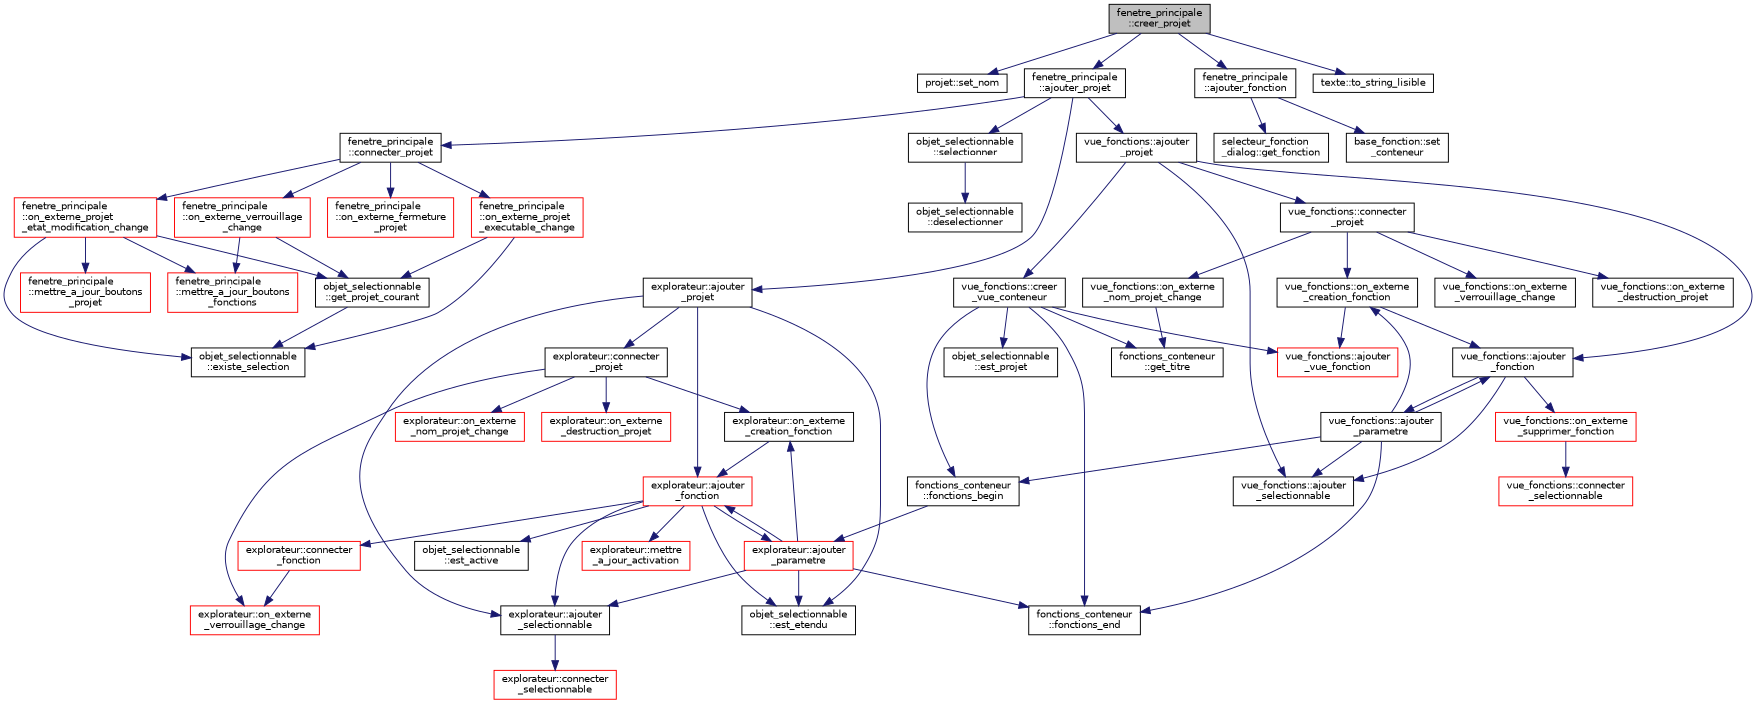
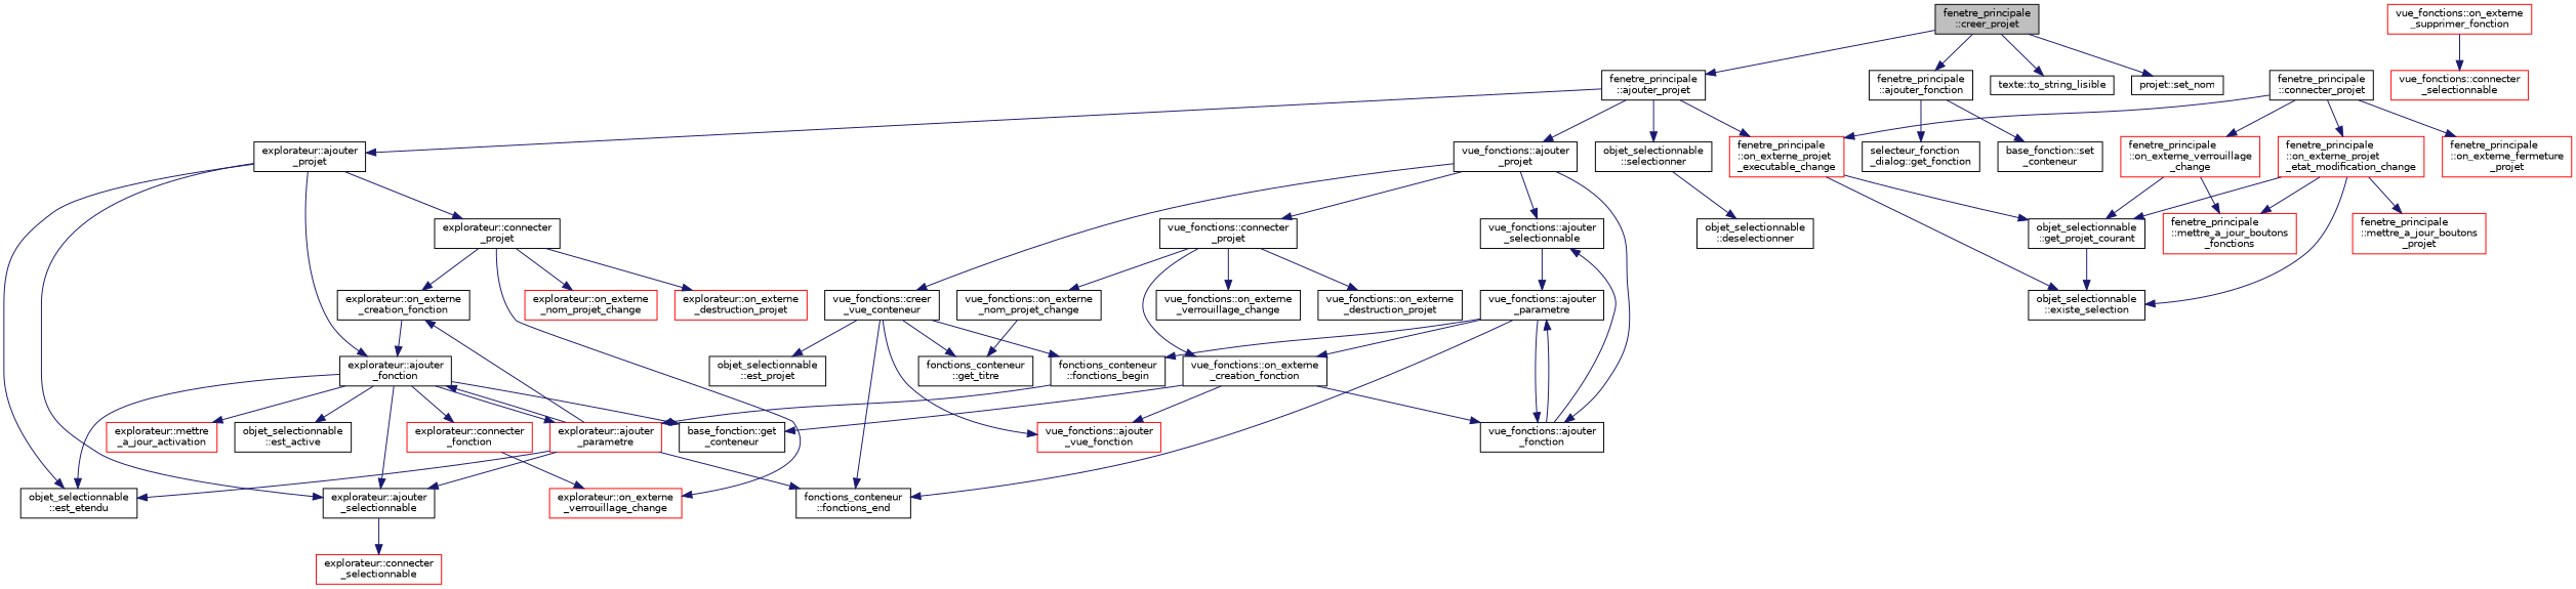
  digraph {
    rankdir=TB
    node [color=black fillcolor=white fontname=Helvetica fontsize=10 shape=record style=filled]
    edge [color=midnightblue fontname=Helvetica fontsize=10 labelfontname=Helvetica labelfontsize=10 style=solid]
    n1 [fillcolor=grey75 fontcolor=black height=0.2 label="fenetre_principale\l::creer_projet" width=0.4]
    n2 [height=0.2 label="projet::set_nom" width=0.4]
    n3 [height=0.2 label="fenetre_principale\l::ajouter_projet" width=0.4]
    n4 [height=0.2 label="fenetre_principale\l::ajouter_fonction" width=0.4]
    n5 [height=0.2 label="texte::to_string_lisible" width=0.4]
    n6 [height=0.2 label="explorateur::ajouter\l_projet" width=0.4]
    n7 [height=0.2 label="vue_fonctions::ajouter\l_projet" width=0.4]
    n8 [height=0.2 label="fenetre_principale\l::connecter_projet" width=0.4]
    n9 [height=0.2 label="objet_selectionnable\l::selectionner" width=0.4]
    n10 [height=0.2 label="selecteur_fonction\l_dialog::get_fonction" width=0.4]
    n11 [height=0.2 label="base_fonction::set\l_conteneur" width=0.4]
    n12 [height=0.2 label="explorateur::ajouter\l_selectionnable" width=0.4]
    n13 [height=0.2 label="explorateur::connecter\l_projet" width=0.4]
-   n14 [color=red height=0.2 label="explorateur::ajouter\l_fonction" width=0.4]
+   n14 [height=0.2 label="explorateur::ajouter\l_fonction" width=0.4]
    n15 [height=0.2 label="objet_selectionnable\l::est_etendu" width=0.4]
    n16 [height=0.2 label="vue_fonctions::ajouter\l_selectionnable" width=0.4]
    n17 [height=0.2 label="vue_fonctions::connecter\l_projet" width=0.4]
    n18 [height=0.2 label="vue_fonctions::ajouter\l_fonction" width=0.4]
    n19 [height=0.2 label="vue_fonctions::creer\l_vue_conteneur" width=0.4]
    n20 [color=red height=0.2 label="fenetre_principale\l::on_externe_projet\l_etat_modification_change" width=0.4]
    n21 [color=red height=0.2 label="fenetre_principale\l::on_externe_projet\l_executable_change" width=0.4]
    n22 [color=red height=0.2 label="fenetre_principale\l::on_externe_verrouillage\l_change" width=0.4]
    n23 [color=red height=0.2 label="fenetre_principale\l::on_externe_fermeture\l_projet" width=0.4]
    n24 [height=0.2 label="objet_selectionnable\l::deselectionner" width=0.4]
    n25 [color=red height=0.2 label="explorateur::connecter\l_selectionnable" width=0.4]
    n26 [height=0.2 label="explorateur::on_externe\l_creation_fonction" width=0.4]
    n27 [color=red height=0.2 label="explorateur::on_externe\l_verrouillage_change" width=0.4]
    n28 [color=red height=0.2 label="explorateur::on_externe\l_nom_projet_change" width=0.4]
    n29 [color=red height=0.2 label="explorateur::on_externe\l_destruction_projet" width=0.4]
+   n30 [height=0.2 label="base_fonction::get\l_conteneur" width=0.4]
    n31 [color=red height=0.2 label="explorateur::ajouter\l_parametre" width=0.4]
    n32 [color=red height=0.2 label="explorateur::mettre\l_a_jour_activation" width=0.4]
    n33 [height=0.2 label="objet_selectionnable\l::est_active" width=0.4]
    n34 [color=red height=0.2 label="explorateur::connecter\l_fonction" width=0.4]
    n35 [height=0.2 label="fonctions_conteneur\l::fonctions_end" width=0.4]
    n36 [height=0.2 label="fonctions_conteneur\l::fonctions_begin" width=0.4]
    n37 [height=0.2 label="vue_fonctions::on_externe\l_creation_fonction" width=0.4]
    n38 [height=0.2 label="vue_fonctions::on_externe\l_nom_projet_change" width=0.4]
    n39 [height=0.2 label="vue_fonctions::on_externe\l_verrouillage_change" width=0.4]
    n40 [height=0.2 label="vue_fonctions::on_externe\l_destruction_projet" width=0.4]
    n41 [height=0.2 label="vue_fonctions::ajouter\l_parametre" width=0.4]
    n42 [color=red height=0.2 label="vue_fonctions::on_externe\l_supprimer_fonction" width=0.4]
    n43 [color=red height=0.2 label="vue_fonctions::ajouter\l_vue_fonction" width=0.4]
    n44 [height=0.2 label="fonctions_conteneur\l::get_titre" width=0.4]
    n45 [height=0.2 label="objet_selectionnable\l::est_projet" width=0.4]
    n46 [color=red height=0.2 label="vue_fonctions::connecter\l_selectionnable" width=0.4]
    n47 [height=0.2 label="objet_selectionnable\l::existe_selection" width=0.4]
    n48 [height=0.2 label="objet_selectionnable\l::get_projet_courant" width=0.4]
    n49 [color=red height=0.2 label="fenetre_principale\l::mettre_a_jour_boutons\l_projet" width=0.4]
    n50 [color=red height=0.2 label="fenetre_principale\l::mettre_a_jour_boutons\l_fonctions" width=0.4]
    n1 -> n2
    n1 -> n3
    n1 -> n4
    n1 -> n5
    n3 -> n6
    n3 -> n7
-   n3 -> n8
+   n3 -> n21
    n3 -> n9
    n4 -> n10
    n4 -> n11
    n6 -> n12
    n6 -> n13
    n6 -> n14
    n6 -> n15
    n7 -> n16
    n7 -> n17
    n7 -> n18
    n7 -> n19
    n8 -> n20
    n8 -> n21
    n8 -> n22
    n8 -> n23
    n9 -> n24
    n12 -> n25
    n13 -> n26
    n13 -> n27
    n13 -> n28
    n13 -> n29
    n14 -> n12
    n14 -> n15
+   n14 -> n30
    n14 -> n31
    n14 -> n32
    n14 -> n33
    n14 -> n34
    n17 -> n37
    n17 -> n38
    n17 -> n39
    n17 -> n40
    n18 -> n16
    n18 -> n41
-   n18 -> n42
    n19 -> n35
    n19 -> n36
    n19 -> n43
    n19 -> n44
    n19 -> n45
    n20 -> n47
    n20 -> n48
    n20 -> n49
    n20 -> n50
    n21 -> n47
    n21 -> n48
    n22 -> n48
    n22 -> n50
    n26 -> n14
    n31 -> n12
    n31 -> n14
    n31 -> n15
    n31 -> n26
    n31 -> n35
    n34 -> n27
    n36 -> n31
    n37 -> n18
+   n37 -> n30
    n37 -> n43
    n38 -> n44
-   n41 -> n16
+   n16 -> n41
    n41 -> n18
    n41 -> n35
    n41 -> n36
    n41 -> n37
    n42 -> n46
    n48 -> n47
  }
